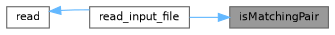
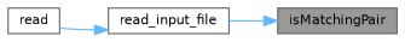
  digraph {
    rankdir=RL
    node [color=grey40 fillcolor=white fontname=Helvetica fontsize=10 shape=box style=filled]
    edge [color=steelblue1 dir=back fontname=Helvetica fontsize=10 labelfontname=Helvetica labelfontsize=10 style=solid]
    n1 [color=gray40 fillcolor=grey60 fontcolor=black height=0.2 label=isMatchingPair width=0.4]
    n2 [height=0.2 label=read_input_file width=0.4]
    n3 [height=0.2 label=read width=0.4]
    n1 -> n2
-   n3 -> n2
+   n2 -> n3
  }
